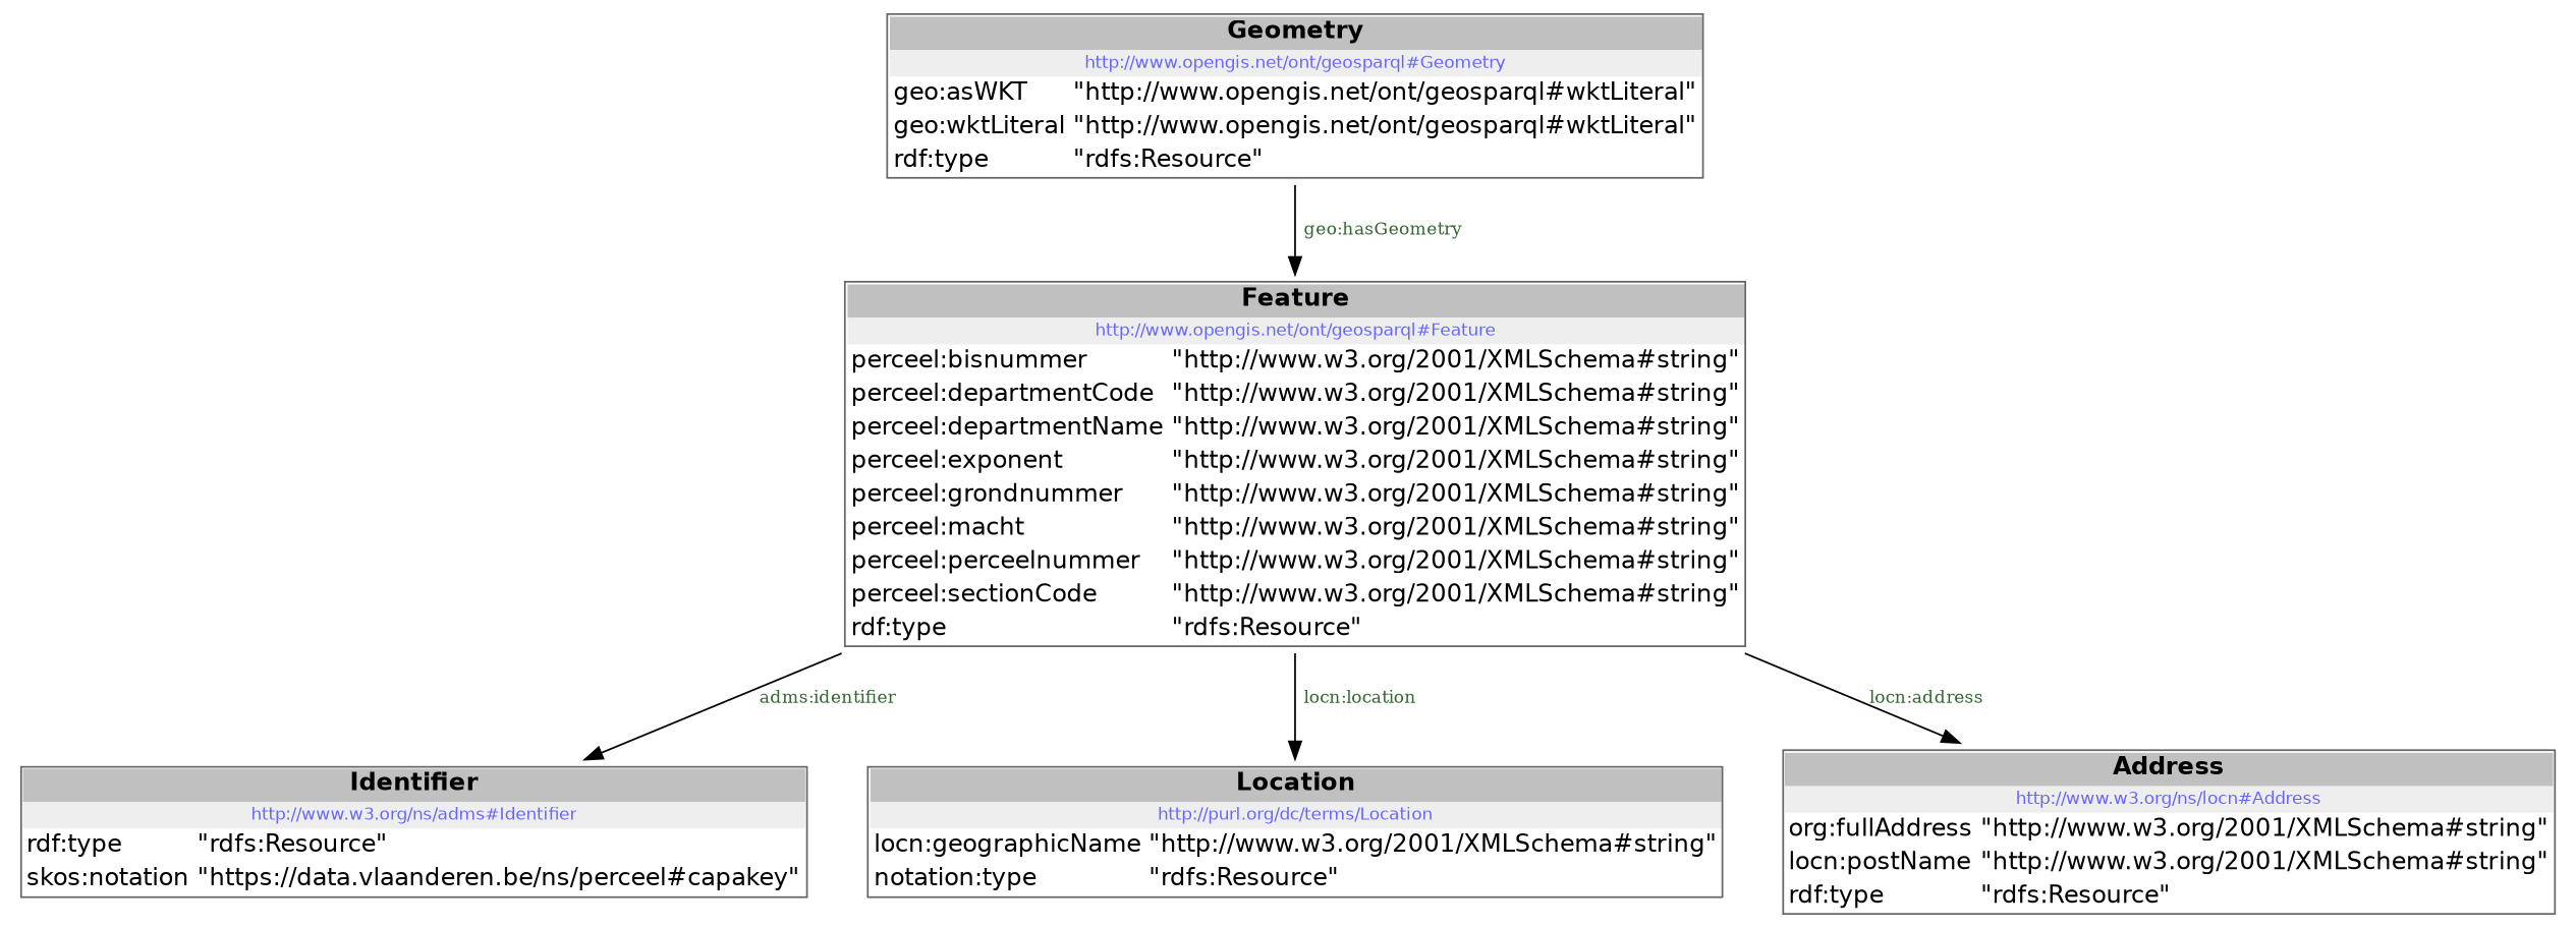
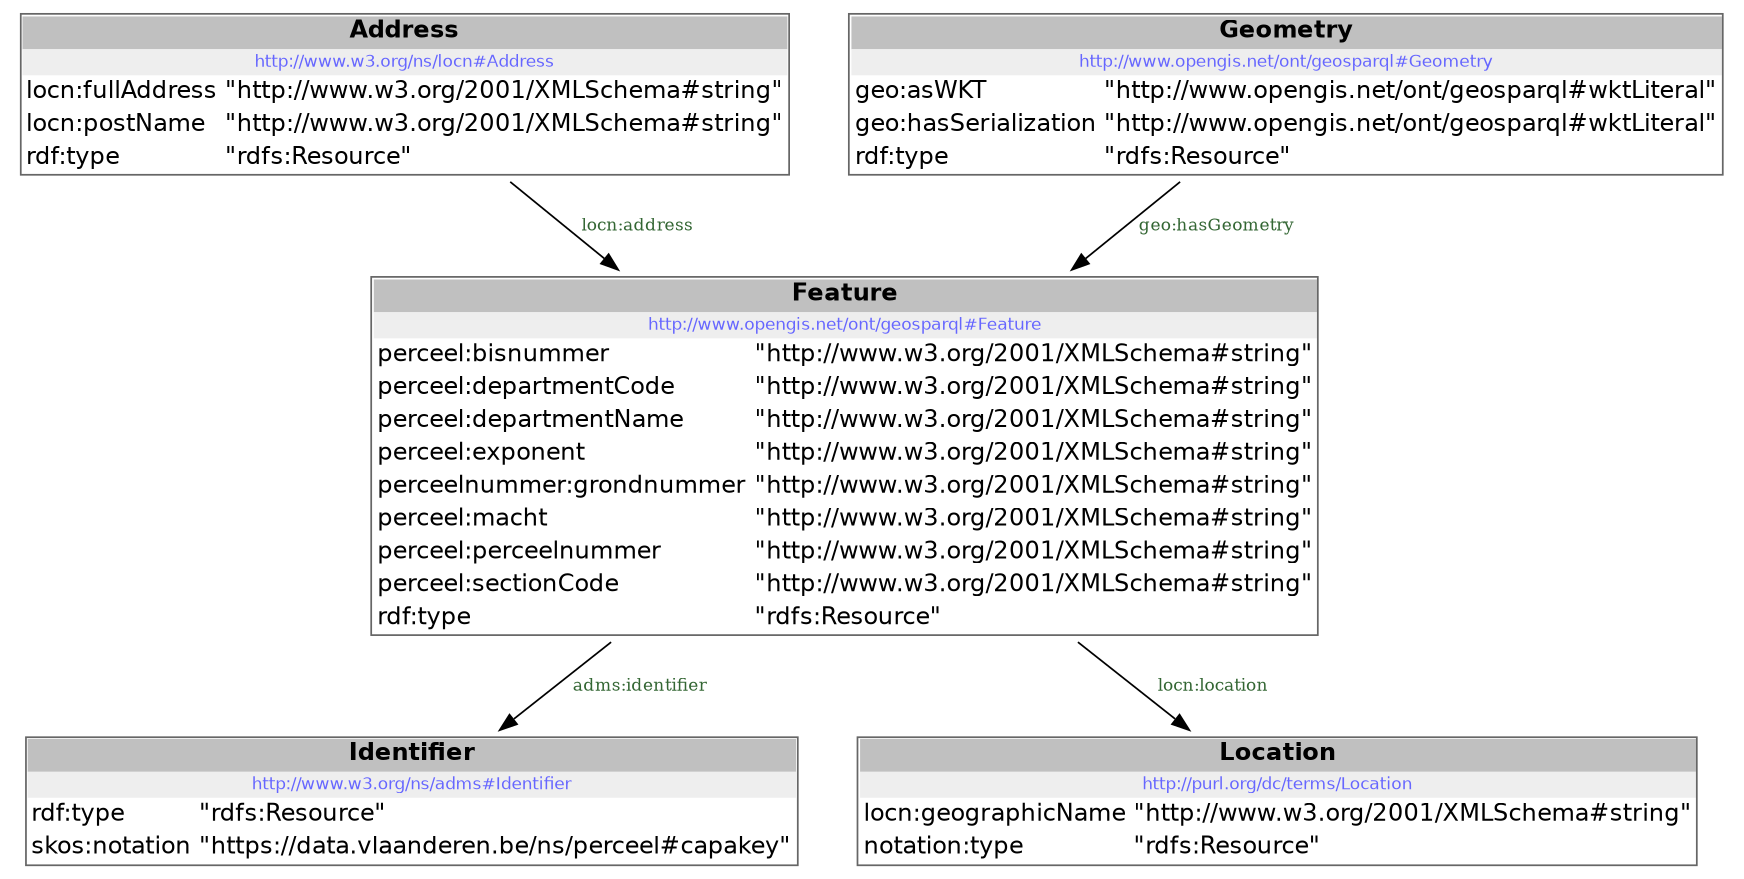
  digraph {
    node [color=black fontname="DejaVu Sans" shape=none]
    edge [color=BLACK]
-   n1 [label=< <table color='#666666' cellborder='0' cellspacing='0' border='1'><tr><td colspan='2' bgcolor='grey'><B>Feature</B></td></tr><tr><td href='http://www.opengis.net/ont/geosparql#Feature' bgcolor='#eeeeee' colspan='2'><font point-size='10' color='#6666ff'>http://www.opengis.net/ont/geosparql#Feature</font></td></tr><tr><td align='left'>perceel:bisnummer</td><td align='left'>&quot;http://www.w3.org/2001/XMLSchema#string&quot;</td></tr><tr><td align='left'>perceel:departmentCode</td><td align='left'>&quot;http://www.w3.org/2001/XMLSchema#string&quot;</td></tr><tr><td align='left'>perceel:departmentName</td><td align='left'>&quot;http://www.w3.org/2001/XMLSchema#string&quot;</td></tr><tr><td align='left'>perceel:exponent</td><td align='left'>&quot;http://www.w3.org/2001/XMLSchema#string&quot;</td></tr><tr><td align='left'>perceel:grondnummer</td><td align='left'>&quot;http://www.w3.org/2001/XMLSchema#string&quot;</td></tr><tr><td align='left'>perceel:macht</td><td align='left'>&quot;http://www.w3.org/2001/XMLSchema#string&quot;</td></tr><tr><td align='left'>perceel:perceelnummer</td><td align='left'>&quot;http://www.w3.org/2001/XMLSchema#string&quot;</td></tr><tr><td align='left'>perceel:sectionCode</td><td align='left'>&quot;http://www.w3.org/2001/XMLSchema#string&quot;</td></tr><tr><td align='left'>rdf:type</td><td align='left'>&quot;rdfs:Resource&quot;</td></tr></table> >]
+   n1 [label=< <table color='#666666' cellborder='0' cellspacing='0' border='1'><tr><td colspan='2' bgcolor='grey'><B>Feature</B></td></tr><tr><td href='http://www.opengis.net/ont/geosparql#Feature' bgcolor='#eeeeee' colspan='2'><font point-size='10' color='#6666ff'>http://www.opengis.net/ont/geosparql#Feature</font></td></tr><tr><td align='left'>perceel:bisnummer</td><td align='left'>&quot;http://www.w3.org/2001/XMLSchema#string&quot;</td></tr><tr><td align='left'>perceel:departmentCode</td><td align='left'>&quot;http://www.w3.org/2001/XMLSchema#string&quot;</td></tr><tr><td align='left'>perceel:departmentName</td><td align='left'>&quot;http://www.w3.org/2001/XMLSchema#string&quot;</td></tr><tr><td align='left'>perceel:exponent</td><td align='left'>&quot;http://www.w3.org/2001/XMLSchema#string&quot;</td></tr><tr><td align='left'>perceelnummer:grondnummer</td><td align='left'>&quot;http://www.w3.org/2001/XMLSchema#string&quot;</td></tr><tr><td align='left'>perceel:macht</td><td align='left'>&quot;http://www.w3.org/2001/XMLSchema#string&quot;</td></tr><tr><td align='left'>perceel:perceelnummer</td><td align='left'>&quot;http://www.w3.org/2001/XMLSchema#string&quot;</td></tr><tr><td align='left'>perceel:sectionCode</td><td align='left'>&quot;http://www.w3.org/2001/XMLSchema#string&quot;</td></tr><tr><td align='left'>rdf:type</td><td align='left'>&quot;rdfs:Resource&quot;</td></tr></table> >]
    n2 [label=< <table color='#666666' cellborder='0' cellspacing='0' border='1'><tr><td colspan='2' bgcolor='grey'><B>Identifier</B></td></tr><tr><td href='http://www.w3.org/ns/adms#Identifier' bgcolor='#eeeeee' colspan='2'><font point-size='10' color='#6666ff'>http://www.w3.org/ns/adms#Identifier</font></td></tr><tr><td align='left'>rdf:type</td><td align='left'>&quot;rdfs:Resource&quot;</td></tr><tr><td align='left'>skos:notation</td><td align='left'>&quot;https://data.vlaanderen.be/ns/perceel#capakey&quot;</td></tr></table> >]
    n3 [label=< <table color='#666666' cellborder='0' cellspacing='0' border='1'><tr><td colspan='2' bgcolor='grey'><B>Location</B></td></tr><tr><td href='http://purl.org/dc/terms/Location' bgcolor='#eeeeee' colspan='2'><font point-size='10' color='#6666ff'>http://purl.org/dc/terms/Location</font></td></tr><tr><td align='left'>locn:geographicName</td><td align='left'>&quot;http://www.w3.org/2001/XMLSchema#string&quot;</td></tr><tr><td align='left'>notation:type</td><td align='left'>&quot;rdfs:Resource&quot;</td></tr></table> >]
-   n4 [label=< <table color='#666666' cellborder='0' cellspacing='0' border='1'><tr><td colspan='2' bgcolor='grey'><B>Address</B></td></tr><tr><td href='http://www.w3.org/ns/locn#Address' bgcolor='#eeeeee' colspan='2'><font point-size='10' color='#6666ff'>http://www.w3.org/ns/locn#Address</font></td></tr><tr><td align='left'>org:fullAddress</td><td align='left'>&quot;http://www.w3.org/2001/XMLSchema#string&quot;</td></tr><tr><td align='left'>locn:postName</td><td align='left'>&quot;http://www.w3.org/2001/XMLSchema#string&quot;</td></tr><tr><td align='left'>rdf:type</td><td align='left'>&quot;rdfs:Resource&quot;</td></tr></table> >]
-   n5 [label=< <table color='#666666' cellborder='0' cellspacing='0' border='1'><tr><td colspan='2' bgcolor='grey'><B>Geometry</B></td></tr><tr><td href='http://www.opengis.net/ont/geosparql#Geometry' bgcolor='#eeeeee' colspan='2'><font point-size='10' color='#6666ff'>http://www.opengis.net/ont/geosparql#Geometry</font></td></tr><tr><td align='left'>geo:asWKT</td><td align='left'>&quot;http://www.opengis.net/ont/geosparql#wktLiteral&quot;</td></tr><tr><td align='left'>geo:wktLiteral</td><td align='left'>&quot;http://www.opengis.net/ont/geosparql#wktLiteral&quot;</td></tr><tr><td align='left'>rdf:type</td><td align='left'>&quot;rdfs:Resource&quot;</td></tr></table> >]
+   n4 [label=< <table color='#666666' cellborder='0' cellspacing='0' border='1'><tr><td colspan='2' bgcolor='grey'><B>Address</B></td></tr><tr><td href='http://www.w3.org/ns/locn#Address' bgcolor='#eeeeee' colspan='2'><font point-size='10' color='#6666ff'>http://www.w3.org/ns/locn#Address</font></td></tr><tr><td align='left'>locn:fullAddress</td><td align='left'>&quot;http://www.w3.org/2001/XMLSchema#string&quot;</td></tr><tr><td align='left'>locn:postName</td><td align='left'>&quot;http://www.w3.org/2001/XMLSchema#string&quot;</td></tr><tr><td align='left'>rdf:type</td><td align='left'>&quot;rdfs:Resource&quot;</td></tr></table> >]
+   n5 [label=< <table color='#666666' cellborder='0' cellspacing='0' border='1'><tr><td colspan='2' bgcolor='grey'><B>Geometry</B></td></tr><tr><td href='http://www.opengis.net/ont/geosparql#Geometry' bgcolor='#eeeeee' colspan='2'><font point-size='10' color='#6666ff'>http://www.opengis.net/ont/geosparql#Geometry</font></td></tr><tr><td align='left'>geo:asWKT</td><td align='left'>&quot;http://www.opengis.net/ont/geosparql#wktLiteral&quot;</td></tr><tr><td align='left'>geo:hasSerialization</td><td align='left'>&quot;http://www.opengis.net/ont/geosparql#wktLiteral&quot;</td></tr><tr><td align='left'>rdf:type</td><td align='left'>&quot;rdfs:Resource&quot;</td></tr></table> >]
    n1 -> n2 [label=< <font point-size='10' color='#336633'>adms:identifier</font> >]
    n1 -> n3 [label=< <font point-size='10' color='#336633'>locn:location</font> >]
-   n1 -> n4 [label=< <font point-size='10' color='#336633'>locn:address</font> >]
+   n4 -> n1 [label=< <font point-size='10' color='#336633'>locn:address</font> >]
    n5 -> n1 [label=< <font point-size='10' color='#336633'>geo:hasGeometry</font> >]
  }
